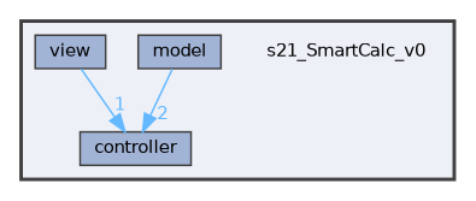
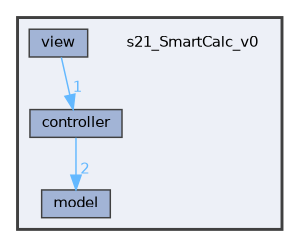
  digraph {
    compound=true
    node [fontname=Helvetica fontsize=10 shape=box color=grey25 fillcolor="#a2b4d6" style=filled]
    edge [color=steelblue1 fontcolor=steelblue1 fontname=Helvetica fontsize=10 labeldistance=1.5 labelfontname=Helvetica labelfontsize=10]
    n1 [height=0.2 label=s21_SmartCalc_v0 shape=plaintext width=0.4 color="" fillcolor="" style=""]
    n2 [height=0.2 label=controller width=0.4]
    n3 [height=0.2 label=model width=0.4]
    n4 [height=0.2 label=view width=0.4]
    subgraph cluster_1 {
      bgcolor="#edf0f7"
      fontname=Helvetica
      fontsize=10
      pencolor=grey25
      style="filled,bold"
      n1
      n2
      n3
      n4
    }
-   n3 -> n2 [headlabel=2]
+   n2 -> n3 [headlabel=2]
    n4 -> n2 [headlabel=1]
  }
